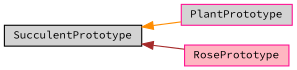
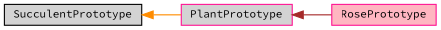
  digraph {
    fontname="Source Code Pro"
    rankdir=LR
    node [color=deeppink fillcolor=lightgrey fontname="Source Code Pro" fontsize=10 shape=box style=filled]
    edge [dir=back fontname="Source Code Pro" fontsize=10 labelfontname=Helvetica labelfontsize=10 style=solid]
    n1 [height=0.2 label=PlantPrototype width=0.4]
    n2 [fillcolor=lightpink height=0.2 label=RosePrototype width=0.4]
    n3 [color=black height=0.2 label=SucculentPrototype width=0.4]
-   n3 -> n2 [color=brown]
+   n1 -> n2 [color=brown]
    n3 -> n1 [color=darkorange]
  }
